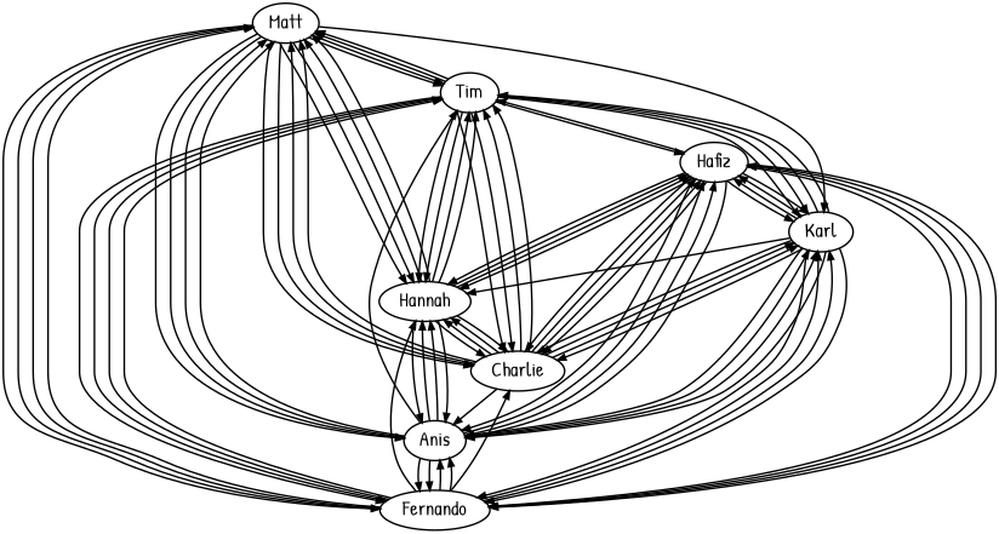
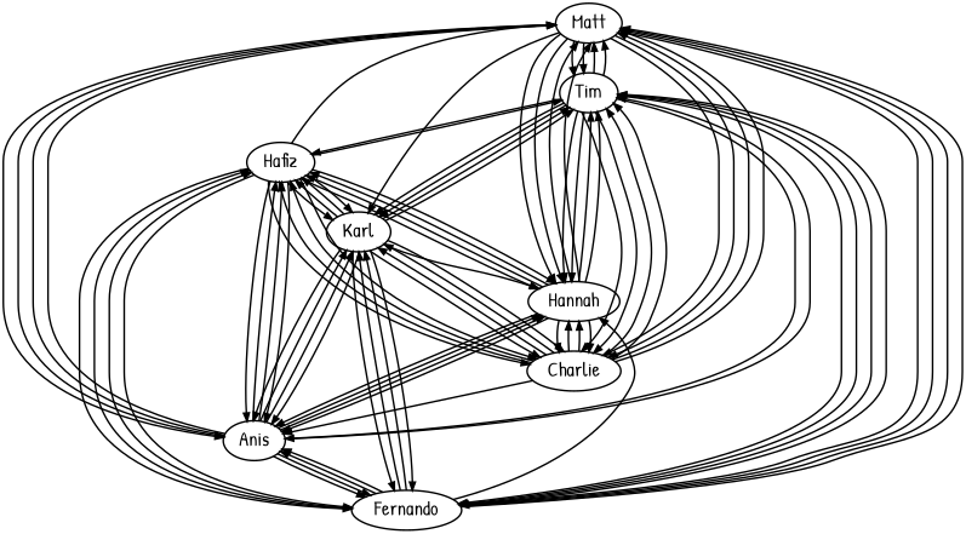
  digraph {
    fontname="Patrick Hand"
    node [fontname="Patrick Hand" fontsize=24 penwidth=2]
    edge [fontname="Patrick Hand" penwidth=2]
    Matt
    Tim
    Anis
    Charlie
    Fernando
    Hannah
    Karl
    Hafiz
    Matt -> Tim
    Matt -> Tim
    Matt -> Anis
    Matt -> Anis
    Matt -> Charlie
    Matt -> Charlie
    Matt -> Fernando
    Matt -> Fernando
    Matt -> Hannah
    Matt -> Hannah
    Matt -> Karl
    Tim -> Matt
    Tim -> Matt
+   Tim -> Anis
    Tim -> Charlie
    Tim -> Charlie
    Tim -> Fernando
    Tim -> Fernando
    Tim -> Hannah
    Tim -> Hannah
    Tim -> Karl
    Tim -> Karl
    Tim -> Hafiz
    Anis -> Matt
    Anis -> Matt
    Anis -> Tim
    Anis -> Fernando
    Anis -> Fernando
    Anis -> Hannah
    Anis -> Hannah
    Anis -> Karl
    Anis -> Karl
    Anis -> Hafiz
    Anis -> Hafiz
    Charlie -> Matt
    Charlie -> Matt
    Charlie -> Tim
    Charlie -> Tim
    Charlie -> Anis
    Charlie -> Hannah
    Charlie -> Hannah
    Charlie -> Karl
    Charlie -> Karl
    Charlie -> Hafiz
    Charlie -> Hafiz
    Fernando -> Matt
    Fernando -> Matt
    Fernando -> Tim
    Fernando -> Tim
    Fernando -> Anis
    Fernando -> Anis
-   Fernando -> Charlie
    Fernando -> Hannah
    Fernando -> Karl
    Fernando -> Karl
    Fernando -> Hafiz
    Fernando -> Hafiz
    Hannah -> Matt
    Hannah -> Matt
    Hannah -> Tim
    Hannah -> Tim
    Hannah -> Anis
    Hannah -> Anis
    Hannah -> Charlie
    Hannah -> Charlie
    Hannah -> Hafiz
    Hannah -> Hafiz
    Karl -> Tim
    Karl -> Tim
    Karl -> Anis
    Karl -> Anis
    Karl -> Charlie
    Karl -> Charlie
    Karl -> Fernando
    Karl -> Fernando
    Karl -> Hannah
    Karl -> Hafiz
    Karl -> Hafiz
+   Hafiz -> Matt
    Hafiz -> Tim
    Hafiz -> Anis
    Hafiz -> Anis
    Hafiz -> Charlie
    Hafiz -> Charlie
    Hafiz -> Fernando
    Hafiz -> Fernando
    Hafiz -> Hannah
    Hafiz -> Hannah
    Hafiz -> Karl
    Hafiz -> Karl
  }
